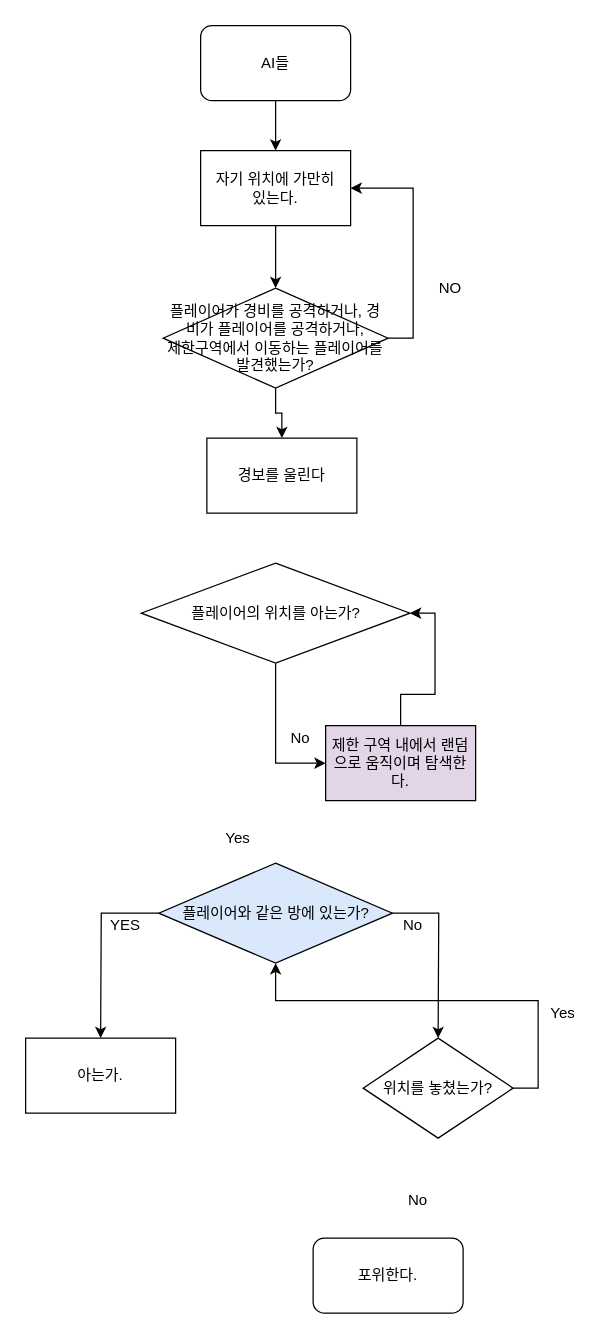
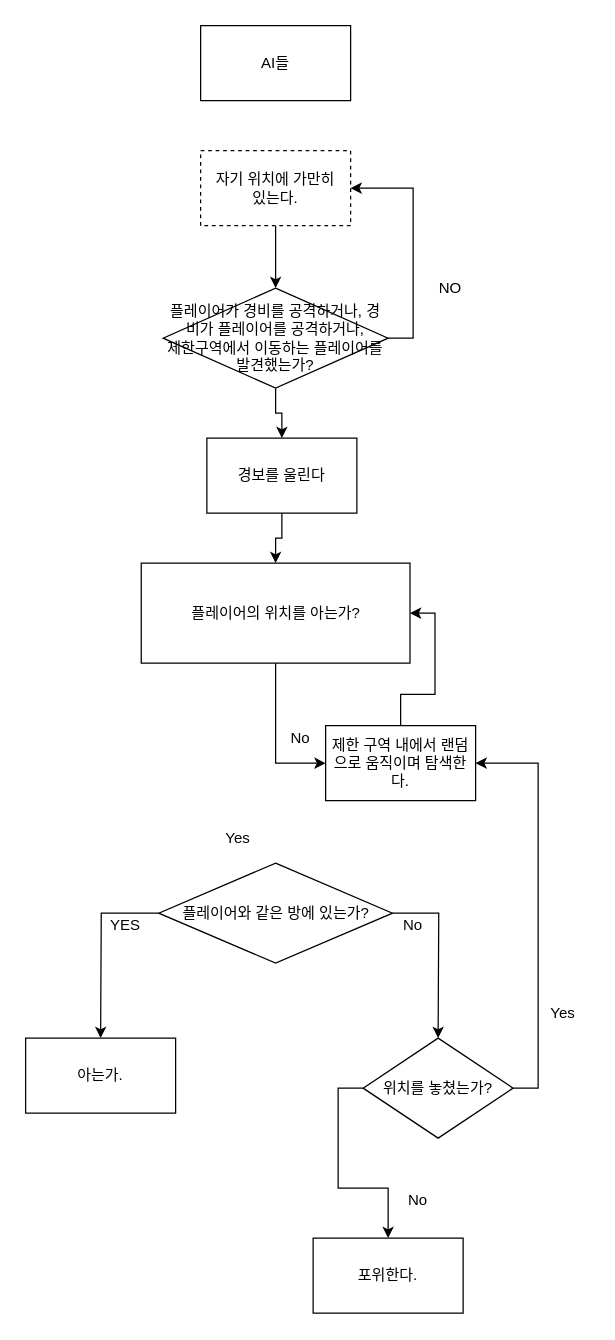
  <mxCell id="0" />
  <mxCell id="1" parent="0" />
- <mxCell id="2" style="edgeStyle=orthogonalEdgeStyle;rounded=0;orthogonalLoop=1;jettySize=auto;html=1;exitX=0.5;exitY=1;exitDx=0;exitDy=0;entryX=0.5;entryY=0;entryDx=0;entryDy=0;" edge="1" parent="1" source="3" target="5"><mxGeometry relative="1" as="geometry" /></mxCell>
- <mxCell id="3" value="AI들" style="rounded=1;whiteSpace=wrap;html=1;" vertex="1" parent="1"><mxGeometry x="160" y="20" width="120" height="60" as="geometry" /></mxCell>
+ <mxCell id="3" value="AI들" style="whiteSpace=wrap;html=1;rounded=0;" vertex="1" parent="1"><mxGeometry x="160" y="20" width="120" height="60" as="geometry" /></mxCell>
  <mxCell id="4" style="edgeStyle=orthogonalEdgeStyle;rounded=0;orthogonalLoop=1;jettySize=auto;html=1;exitX=0.5;exitY=1;exitDx=0;exitDy=0;entryX=0.5;entryY=0;entryDx=0;entryDy=0;" edge="1" parent="1" source="5" target="8"><mxGeometry relative="1" as="geometry" /></mxCell>
- <mxCell id="5" value="자기 위치에 가만히&lt;br&gt;있는다." style="rounded=0;whiteSpace=wrap;html=1;" vertex="1" parent="1"><mxGeometry x="160" y="120" width="120" height="60" as="geometry" /></mxCell>
+ <mxCell id="5" value="자기 위치에 가만히&lt;br&gt;있는다." style="rounded=0;whiteSpace=wrap;html=1;dashed=1;" vertex="1" parent="1"><mxGeometry x="160" y="120" width="120" height="60" as="geometry" /></mxCell>
  <mxCell id="6" style="edgeStyle=orthogonalEdgeStyle;rounded=0;orthogonalLoop=1;jettySize=auto;html=1;exitX=1;exitY=0.5;exitDx=0;exitDy=0;entryX=1;entryY=0.5;entryDx=0;entryDy=0;" edge="1" parent="1" source="8" target="5"><mxGeometry relative="1" as="geometry" /></mxCell>
  <mxCell id="7" style="edgeStyle=orthogonalEdgeStyle;rounded=0;orthogonalLoop=1;jettySize=auto;html=1;entryX=0.5;entryY=0;entryDx=0;entryDy=0;" edge="1" parent="1" source="8" target="11"><mxGeometry relative="1" as="geometry" /></mxCell>
  <mxCell id="8" value="플레이어가 경비를 공격하거나, 경비가 플레이어를 공격하거나,&lt;br&gt;제한구역에서 이동하는 플레이어를 발견했는가?" style="rhombus;whiteSpace=wrap;html=1;" vertex="1" parent="1"><mxGeometry x="130" y="230" width="180" height="80" as="geometry" /></mxCell>
  <mxCell id="9" value="NO" style="text;html=1;strokeColor=none;fillColor=none;align=center;verticalAlign=middle;whiteSpace=wrap;rounded=0;" vertex="1" parent="1"><mxGeometry x="340" y="220" width="40" height="20" as="geometry" /></mxCell>
+ <mxCell id="10" style="edgeStyle=orthogonalEdgeStyle;rounded=0;orthogonalLoop=1;jettySize=auto;html=1;exitX=0.5;exitY=1;exitDx=0;exitDy=0;entryX=0.5;entryY=0;entryDx=0;entryDy=0;" edge="1" parent="1" source="11" target="13"><mxGeometry relative="1" as="geometry" /></mxCell>
  <mxCell id="11" value="경보를 울린다" style="rounded=0;whiteSpace=wrap;html=1;" vertex="1" parent="1"><mxGeometry x="165" y="350" width="120" height="60" as="geometry" /></mxCell>
  <mxCell id="12" style="edgeStyle=orthogonalEdgeStyle;rounded=0;orthogonalLoop=1;jettySize=auto;html=1;exitX=0.5;exitY=1;exitDx=0;exitDy=0;entryX=0;entryY=0.5;entryDx=0;entryDy=0;" edge="1" parent="1" source="13" target="15"><mxGeometry relative="1" as="geometry" /></mxCell>
- <mxCell id="13" value="플레이어의 위치를 아는가?" style="rhombus;whiteSpace=wrap;html=1;" vertex="1" parent="1"><mxGeometry x="112.5" y="450" width="215" height="80" as="geometry" /></mxCell>
+ <mxCell id="13" value="플레이어의 위치를 아는가?" style="whiteSpace=wrap;html=1;rounded=0;" vertex="1" parent="1"><mxGeometry x="112.5" y="450" width="215" height="80" as="geometry" /></mxCell>
  <mxCell id="14" style="edgeStyle=orthogonalEdgeStyle;rounded=0;orthogonalLoop=1;jettySize=auto;html=1;entryX=1;entryY=0.5;entryDx=0;entryDy=0;" edge="1" parent="1" source="15" target="13"><mxGeometry relative="1" as="geometry" /></mxCell>
- <mxCell id="15" value="제한 구역 내에서 랜덤으로 움직이며 탐색한다." style="rounded=0;whiteSpace=wrap;html=1;fillColor=#e1d5e7;" vertex="1" parent="1"><mxGeometry x="260" y="580" width="120" height="60" as="geometry" /></mxCell>
+ <mxCell id="15" value="제한 구역 내에서 랜덤으로 움직이며 탐색한다." style="rounded=0;whiteSpace=wrap;html=1;" vertex="1" parent="1"><mxGeometry x="260" y="580" width="120" height="60" as="geometry" /></mxCell>
  <mxCell id="16" value="No" style="text;html=1;strokeColor=none;fillColor=none;align=center;verticalAlign=middle;whiteSpace=wrap;rounded=0;" vertex="1" parent="1"><mxGeometry x="220" y="580" width="40" height="20" as="geometry" /></mxCell>
  <mxCell id="17" style="edgeStyle=orthogonalEdgeStyle;rounded=0;orthogonalLoop=1;jettySize=auto;html=1;" edge="1" parent="1" source="19"><mxGeometry relative="1" as="geometry"><mxPoint x="80" y="830" as="targetPoint" /></mxGeometry></mxCell>
  <mxCell id="18" style="edgeStyle=orthogonalEdgeStyle;rounded=0;orthogonalLoop=1;jettySize=auto;html=1;exitX=1;exitY=0.5;exitDx=0;exitDy=0;" edge="1" parent="1" source="19"><mxGeometry relative="1" as="geometry"><mxPoint x="350" y="830" as="targetPoint" /></mxGeometry></mxCell>
- <mxCell id="19" value="플레이어와 같은 방에 있는가?" style="rhombus;whiteSpace=wrap;html=1;fillColor=#dae8fc;" vertex="1" parent="1"><mxGeometry x="126.5" y="690" width="187" height="80" as="geometry" /></mxCell>
+ <mxCell id="19" value="플레이어와 같은 방에 있는가?" style="rhombus;whiteSpace=wrap;html=1;" vertex="1" parent="1"><mxGeometry x="126.5" y="690" width="187" height="80" as="geometry" /></mxCell>
  <mxCell id="20" value="Yes" style="text;html=1;strokeColor=none;fillColor=none;align=center;verticalAlign=middle;whiteSpace=wrap;rounded=0;" vertex="1" parent="1"><mxGeometry x="170" y="660" width="40" height="20" as="geometry" /></mxCell>
  <mxCell id="21" value="아는가." style="rounded=0;whiteSpace=wrap;html=1;" vertex="1" parent="1"><mxGeometry x="20" y="830" width="120" height="60" as="geometry" /></mxCell>
- <mxCell id="22" value="포위한다." style="whiteSpace=wrap;html=1;rounded=1;" vertex="1" parent="1"><mxGeometry x="250" y="990" width="120" height="60" as="geometry" /></mxCell>
+ <mxCell id="22" value="포위한다." style="rounded=0;whiteSpace=wrap;html=1;" vertex="1" parent="1"><mxGeometry x="250" y="990" width="120" height="60" as="geometry" /></mxCell>
  <mxCell id="23" value="YES" style="text;html=1;strokeColor=none;fillColor=none;align=center;verticalAlign=middle;whiteSpace=wrap;rounded=0;" vertex="1" parent="1"><mxGeometry x="80" y="730" width="40" height="20" as="geometry" /></mxCell>
  <mxCell id="24" value="No" style="text;html=1;strokeColor=none;fillColor=none;align=center;verticalAlign=middle;whiteSpace=wrap;rounded=0;" vertex="1" parent="1"><mxGeometry x="310" y="730" width="40" height="20" as="geometry" /></mxCell>
- <mxCell id="26" style="edgeStyle=orthogonalEdgeStyle;rounded=0;orthogonalLoop=1;jettySize=auto;html=1;exitX=1;exitY=0.5;exitDx=0;exitDy=0;" edge="1" parent="1" source="27" target="19"><mxGeometry relative="1" as="geometry" /></mxCell>
+ <mxCell id="25" style="edgeStyle=orthogonalEdgeStyle;rounded=0;orthogonalLoop=1;jettySize=auto;html=1;exitX=0;exitY=0.5;exitDx=0;exitDy=0;entryX=0.5;entryY=0;entryDx=0;entryDy=0;" edge="1" parent="1" source="27" target="22"><mxGeometry relative="1" as="geometry" /></mxCell>
+ <mxCell id="26" style="edgeStyle=orthogonalEdgeStyle;rounded=0;orthogonalLoop=1;jettySize=auto;html=1;exitX=1;exitY=0.5;exitDx=0;exitDy=0;entryX=1;entryY=0.5;entryDx=0;entryDy=0;" edge="1" parent="1" source="27" target="15"><mxGeometry relative="1" as="geometry" /></mxCell>
  <mxCell id="27" value="위치를 놓쳤는가?" style="rhombus;whiteSpace=wrap;html=1;" vertex="1" parent="1"><mxGeometry x="290" y="830" width="120" height="80" as="geometry" /></mxCell>
  <mxCell id="28" value="No" style="text;html=1;strokeColor=none;fillColor=none;align=center;verticalAlign=middle;whiteSpace=wrap;rounded=0;" vertex="1" parent="1"><mxGeometry x="313.5" y="950" width="40" height="20" as="geometry" /></mxCell>
  <mxCell id="29" value="Yes" style="text;html=1;strokeColor=none;fillColor=none;align=center;verticalAlign=middle;whiteSpace=wrap;rounded=0;" vertex="1" parent="1"><mxGeometry x="430" y="800" width="40" height="20" as="geometry" /></mxCell>
